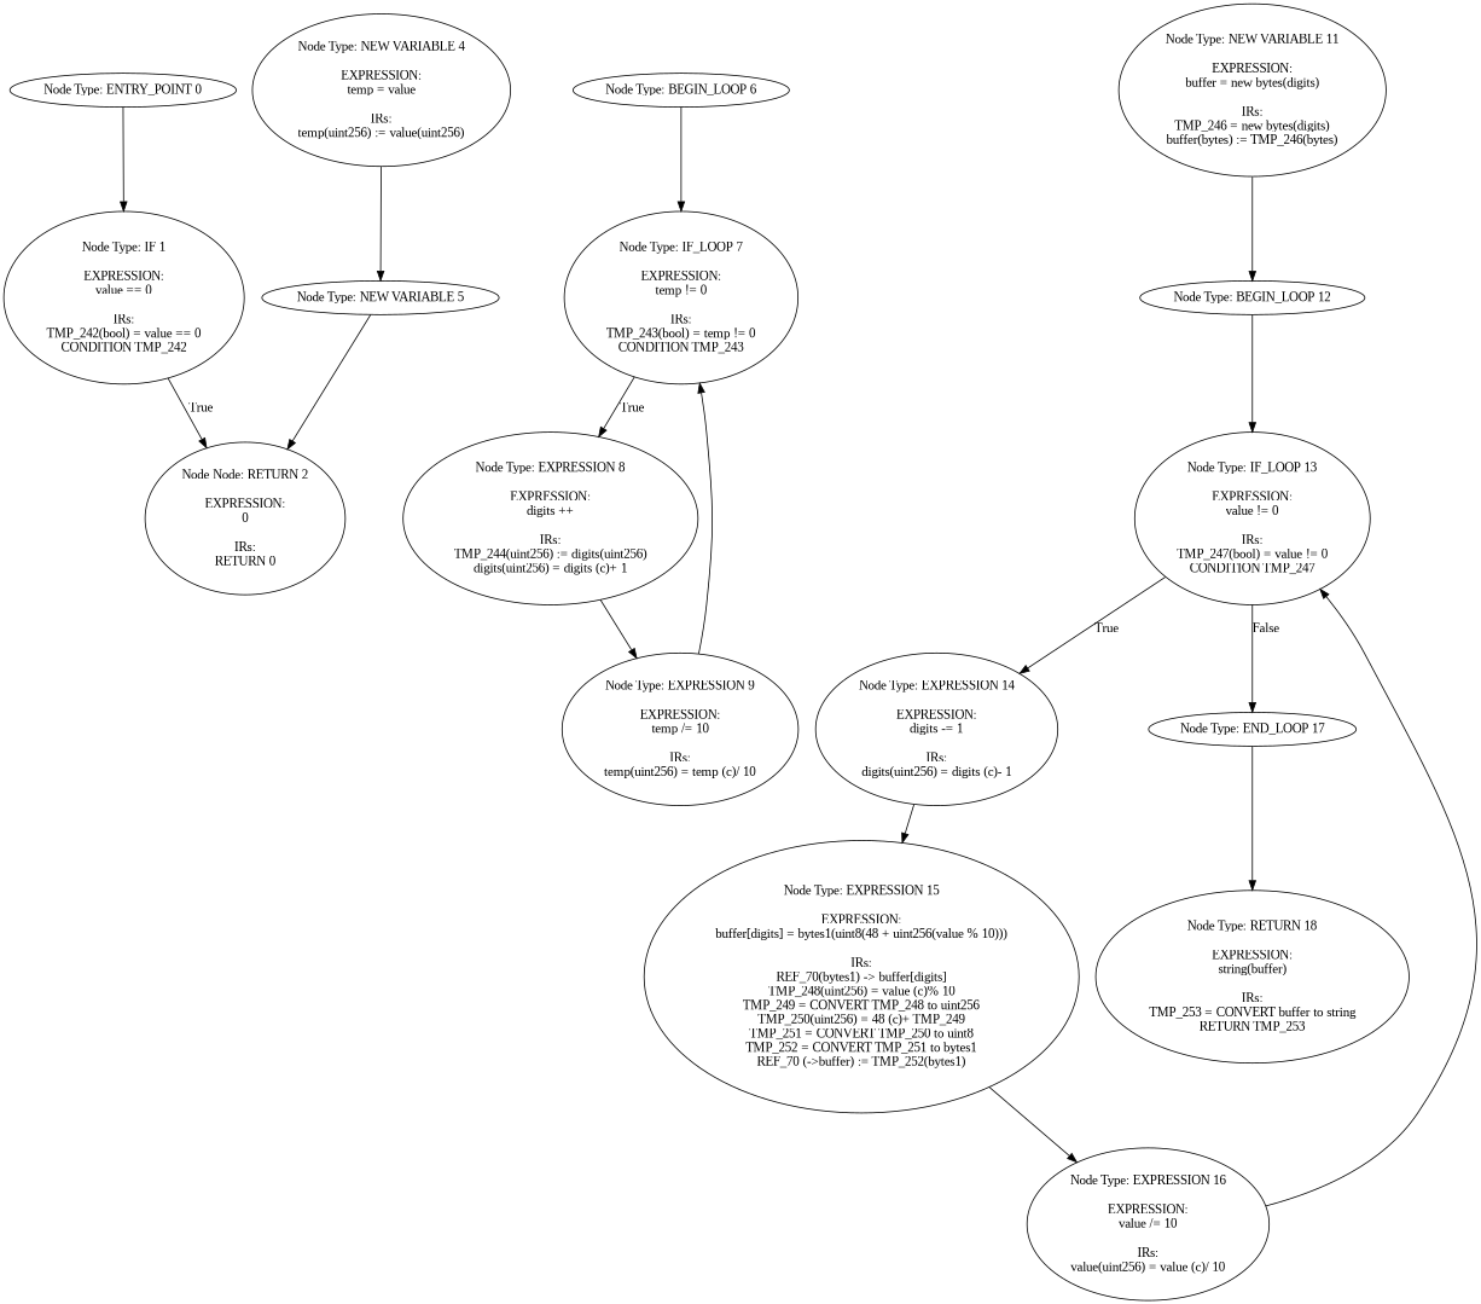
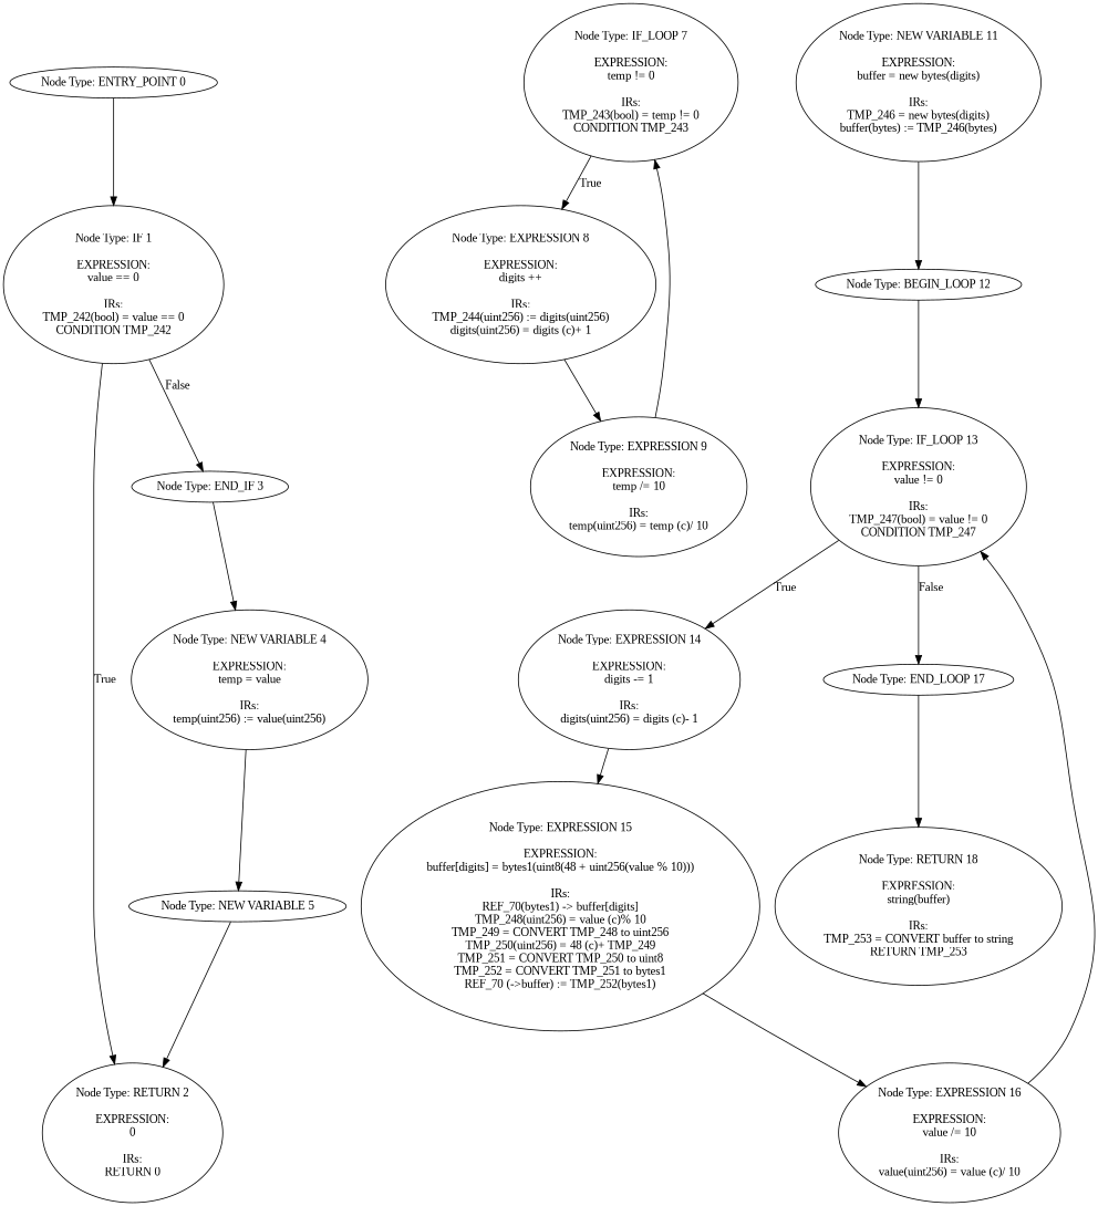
  digraph {
    fontname="Liberation Serif"
    node [fontname="Liberation Serif"]
    edge [fontname="Liberation Serif"]
    n1 [label="Node Type: ENTRY_POINT 0\n"]
    n2 [label="Node Type: IF 1\n\nEXPRESSION:\nvalue == 0\n\nIRs:\nTMP_242(bool) = value == 0\nCONDITION TMP_242"]
-   n3 [label="Node Node: RETURN 2\n\nEXPRESSION:\n0\n\nIRs:\nRETURN 0"]
+   n3 [label="Node Type: RETURN 2\n\nEXPRESSION:\n0\n\nIRs:\nRETURN 0"]
+   n4 [label="Node Type: END_IF 3\n"]
    n5 [label="Node Type: NEW VARIABLE 4\n\nEXPRESSION:\ntemp = value\n\nIRs:\ntemp(uint256) := value(uint256)"]
    n6 [label="Node Type: NEW VARIABLE 5\n"]
-   n7 [label="Node Type: BEGIN_LOOP 6\n"]
    n8 [label="Node Type: IF_LOOP 7\n\nEXPRESSION:\ntemp != 0\n\nIRs:\nTMP_243(bool) = temp != 0\nCONDITION TMP_243"]
    n9 [label="Node Type: EXPRESSION 8\n\nEXPRESSION:\ndigits ++\n\nIRs:\nTMP_244(uint256) := digits(uint256)\ndigits(uint256) = digits (c)+ 1"]
    n10 [label="Node Type: EXPRESSION 9\n\nEXPRESSION:\ntemp /= 10\n\nIRs:\ntemp(uint256) = temp (c)/ 10"]
    n11 [label="Node Type: NEW VARIABLE 11\n\nEXPRESSION:\nbuffer = new bytes(digits)\n\nIRs:\nTMP_246 = new bytes(digits)\nbuffer(bytes) := TMP_246(bytes)"]
    n12 [label="Node Type: BEGIN_LOOP 12\n"]
    n13 [label="Node Type: IF_LOOP 13\n\nEXPRESSION:\nvalue != 0\n\nIRs:\nTMP_247(bool) = value != 0\nCONDITION TMP_247"]
    n14 [label="Node Type: EXPRESSION 14\n\nEXPRESSION:\ndigits -= 1\n\nIRs:\ndigits(uint256) = digits (c)- 1"]
    n15 [label="Node Type: END_LOOP 17\n"]
    n16 [label="Node Type: EXPRESSION 15\n\nEXPRESSION:\nbuffer[digits] = bytes1(uint8(48 + uint256(value % 10)))\n\nIRs:\nREF_70(bytes1) -> buffer[digits]\nTMP_248(uint256) = value (c)% 10\nTMP_249 = CONVERT TMP_248 to uint256\nTMP_250(uint256) = 48 (c)+ TMP_249\nTMP_251 = CONVERT TMP_250 to uint8\nTMP_252 = CONVERT TMP_251 to bytes1\nREF_70 (->buffer) := TMP_252(bytes1)"]
    n17 [label="Node Type: RETURN 18\n\nEXPRESSION:\nstring(buffer)\n\nIRs:\nTMP_253 = CONVERT buffer to string\nRETURN TMP_253"]
    n18 [label="Node Type: EXPRESSION 16\n\nEXPRESSION:\nvalue /= 10\n\nIRs:\nvalue(uint256) = value (c)/ 10"]
    n1 -> n2
    n2 -> n3 [label=True]
+   n2 -> n4 [label=False]
+   n4 -> n5
    n5 -> n6
    n6 -> n3
-   n7 -> n8
    n8 -> n9 [label=True]
    n9 -> n10
    n10 -> n8
    n11 -> n12
    n12 -> n13
    n13 -> n14 [label=True]
    n13 -> n15 [label=False]
    n14 -> n16
    n15 -> n17
    n16 -> n18
    n18 -> n13
  }
